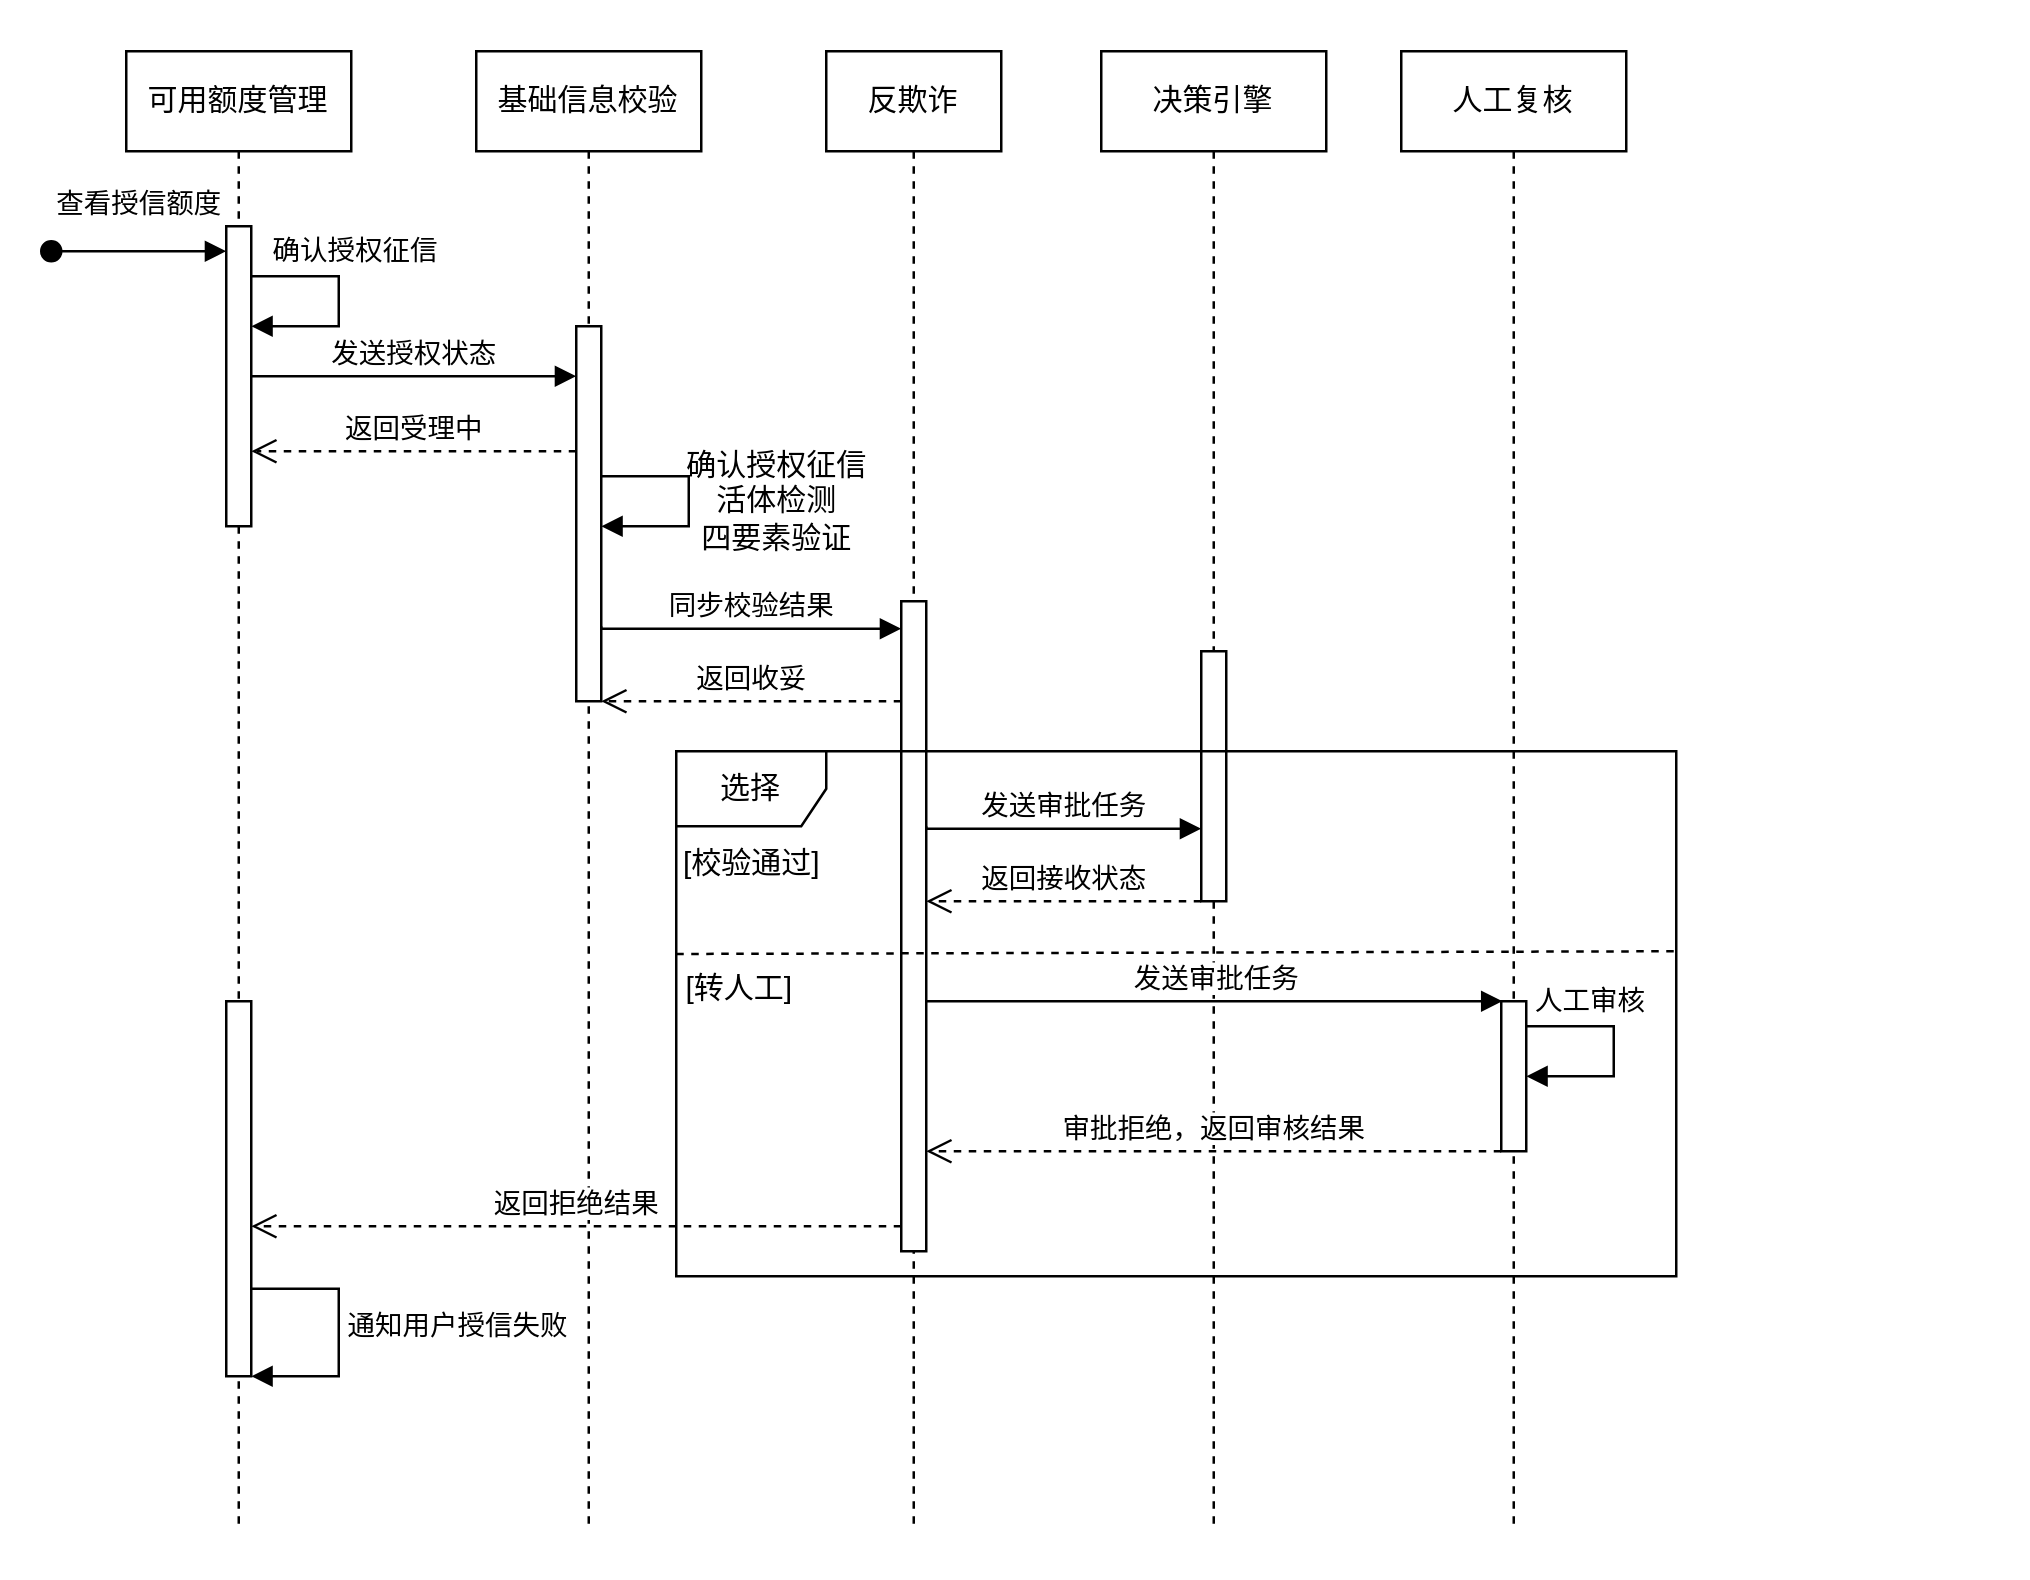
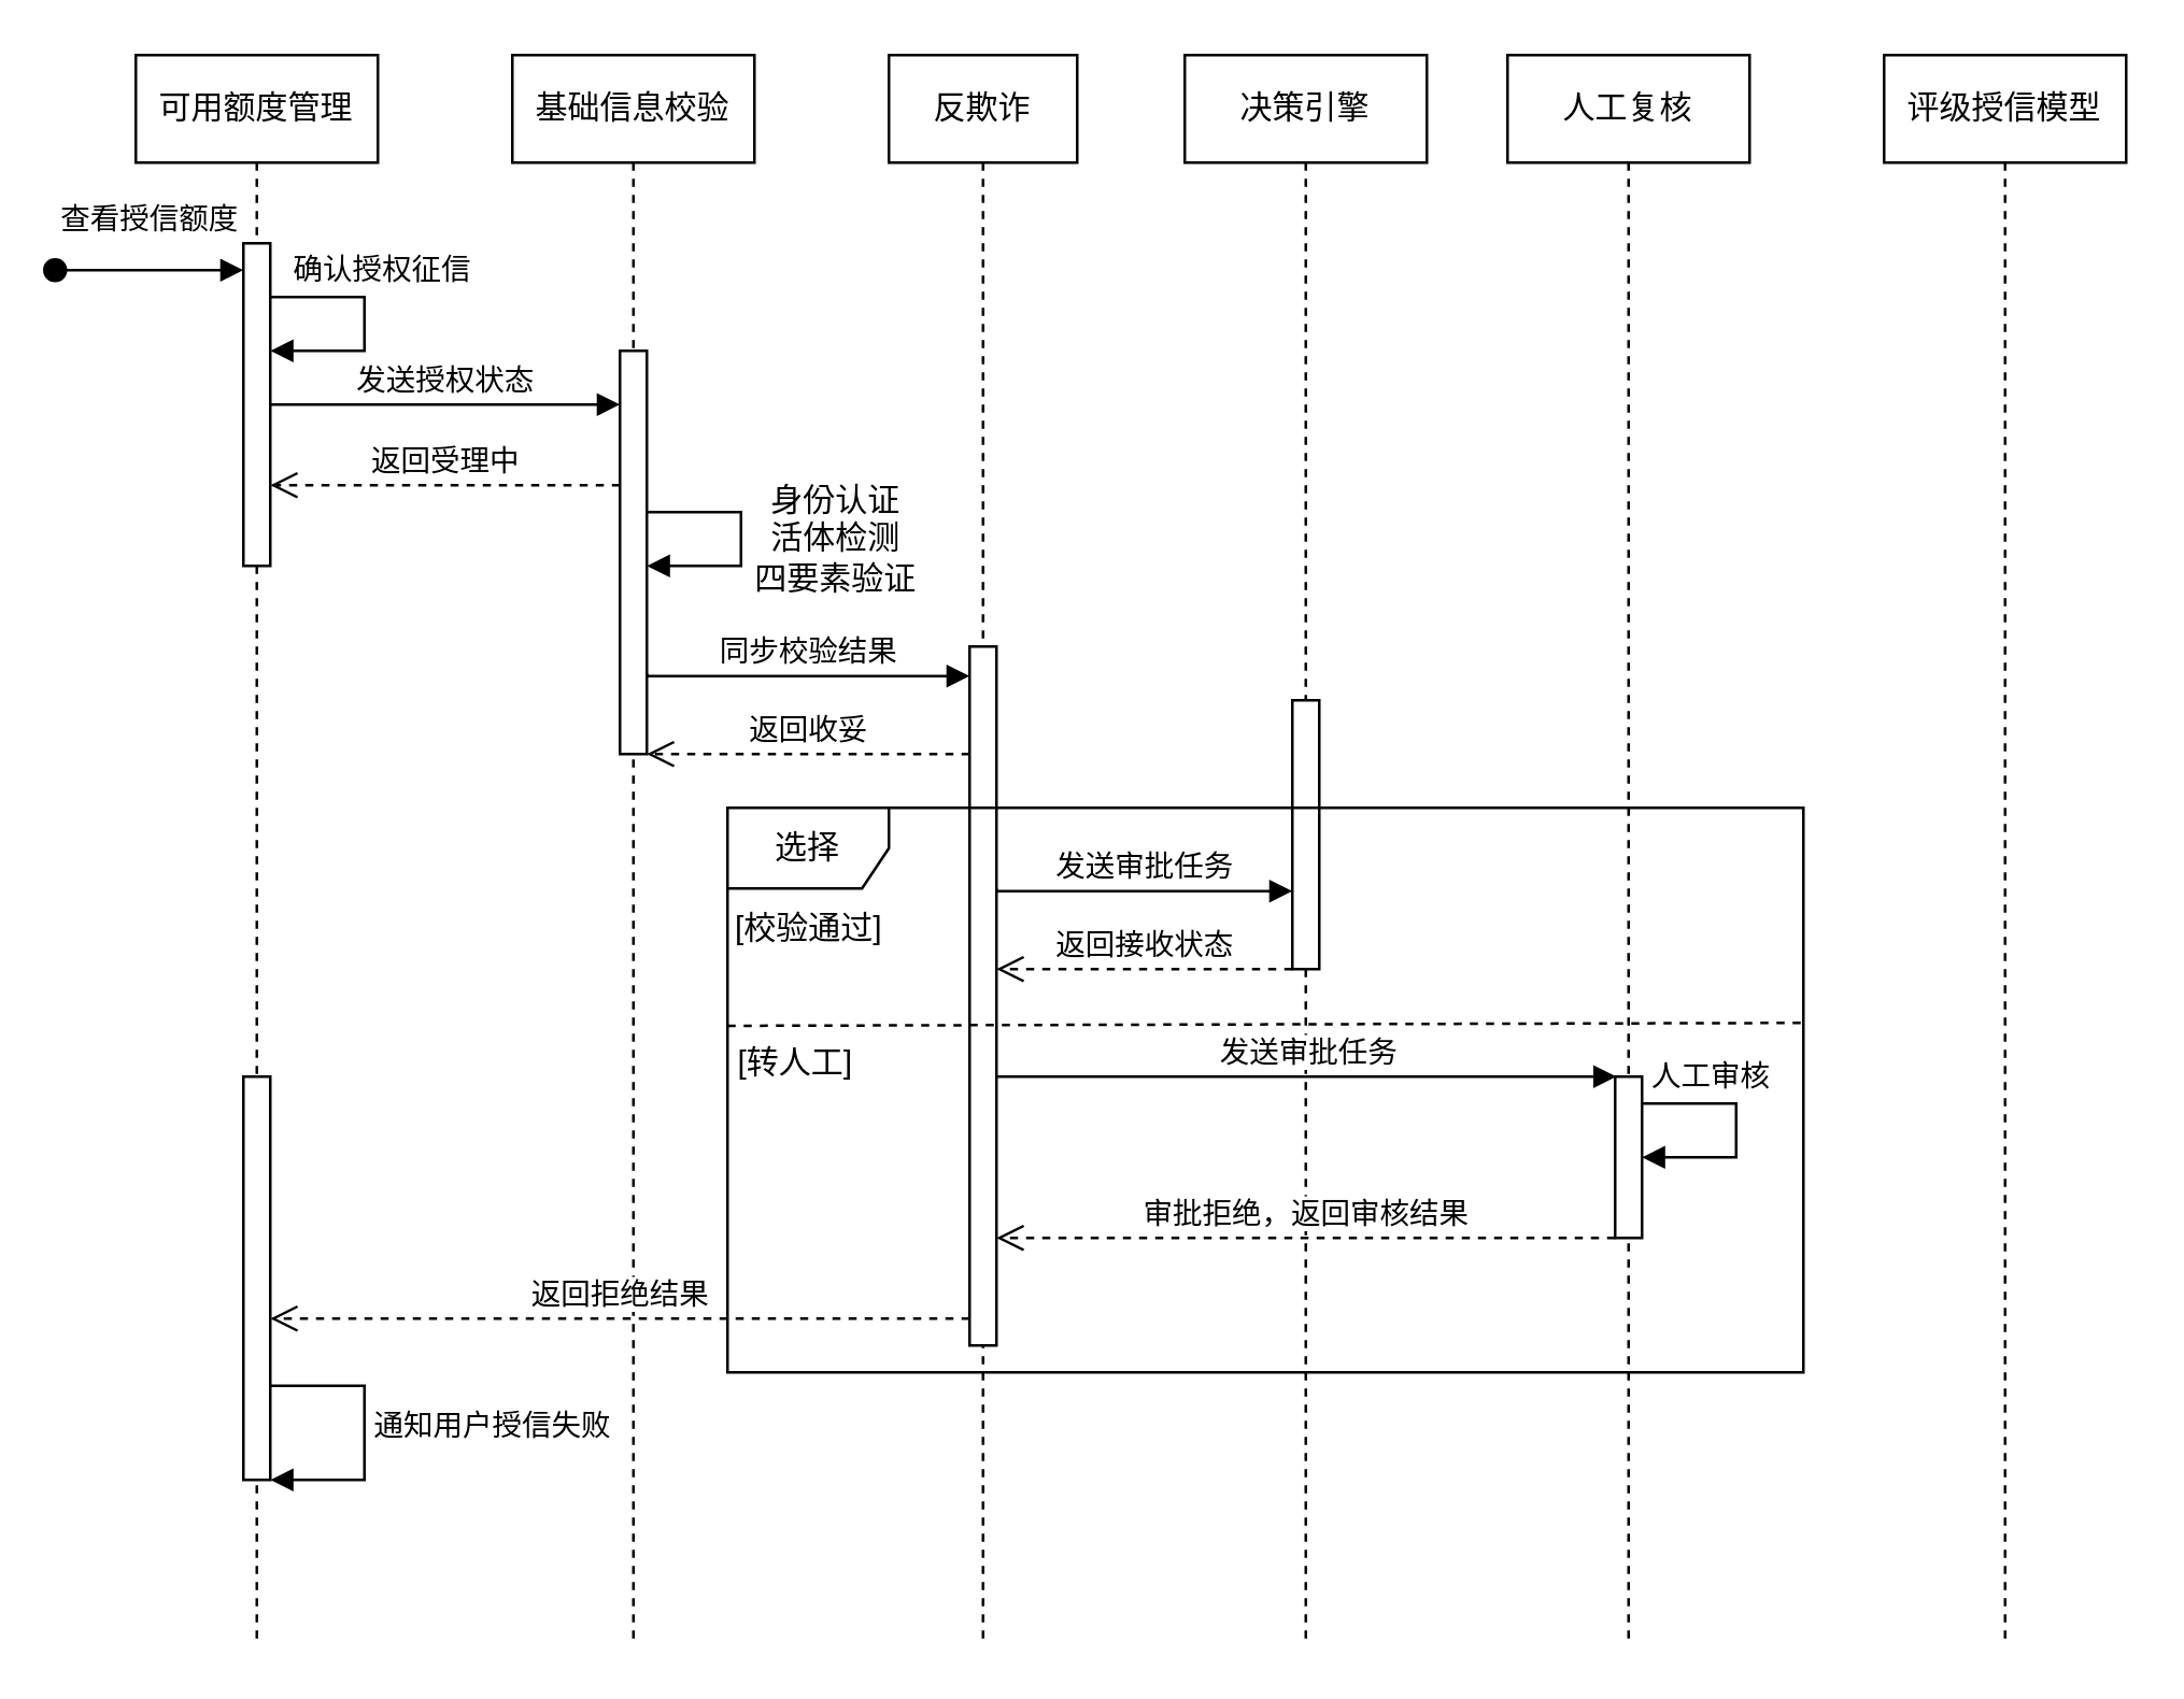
  <mxCell id="0" />
  <mxCell id="1" parent="0" />
  <mxCell id="2" value="可用额度管理" style="shape=umlLifeline;perimeter=lifelinePerimeter;whiteSpace=wrap;html=1;container=1;dropTarget=0;collapsible=0;recursiveResize=0;outlineConnect=0;portConstraint=eastwest;newEdgeStyle={&quot;edgeStyle&quot;:&quot;elbowEdgeStyle&quot;,&quot;elbow&quot;:&quot;vertical&quot;,&quot;curved&quot;:0,&quot;rounded&quot;:0};" vertex="1" parent="1"><mxGeometry x="50" y="20" width="90" height="590" as="geometry" /></mxCell>
  <mxCell id="3" value="" style="html=1;points=[];perimeter=orthogonalPerimeter;outlineConnect=0;targetShapes=umlLifeline;portConstraint=eastwest;newEdgeStyle={&quot;edgeStyle&quot;:&quot;elbowEdgeStyle&quot;,&quot;elbow&quot;:&quot;vertical&quot;,&quot;curved&quot;:0,&quot;rounded&quot;:0};" vertex="1" parent="2"><mxGeometry x="40" y="70" width="10" height="120" as="geometry" /></mxCell>
  <mxCell id="4" value="确认授权征信" style="html=1;align=left;spacingLeft=2;endArrow=block;rounded=0;edgeStyle=orthogonalEdgeStyle;curved=0;rounded=0;" edge="1" parent="2" source="3" target="3"><mxGeometry x="-0.889" y="10" relative="1" as="geometry"><mxPoint x="60" y="90" as="sourcePoint" /><Array as="points"><mxPoint x="85" y="90" /><mxPoint x="85" y="110" /></Array><mxPoint x="60" y="120" as="targetPoint" /><mxPoint as="offset" /></mxGeometry></mxCell>
  <mxCell id="5" value="" style="html=1;points=[];perimeter=orthogonalPerimeter;outlineConnect=0;targetShapes=umlLifeline;portConstraint=eastwest;newEdgeStyle={&quot;edgeStyle&quot;:&quot;elbowEdgeStyle&quot;,&quot;elbow&quot;:&quot;vertical&quot;,&quot;curved&quot;:0,&quot;rounded&quot;:0};" vertex="1" parent="2"><mxGeometry x="40" y="380" width="10" height="150" as="geometry" /></mxCell>
  <mxCell id="6" value="通知用户授信失败" style="html=1;align=left;spacingLeft=2;endArrow=block;rounded=0;edgeStyle=orthogonalEdgeStyle;curved=0;rounded=0;" edge="1" parent="2" target="5"><mxGeometry x="-0.048" relative="1" as="geometry"><mxPoint x="50" y="495" as="sourcePoint" /><Array as="points"><mxPoint x="85" y="495" /><mxPoint x="85" y="530" /></Array><mxPoint x="50" y="515" as="targetPoint" /><mxPoint as="offset" /></mxGeometry></mxCell>
  <mxCell id="7" value="查看授信额度" style="html=1;verticalAlign=bottom;startArrow=oval;startFill=1;endArrow=block;startSize=8;edgeStyle=elbowEdgeStyle;elbow=vertical;curved=0;rounded=0;" edge="1" parent="1" target="3"><mxGeometry y="10" width="60" relative="1" as="geometry"><mxPoint x="20" y="100" as="sourcePoint" /><mxPoint x="100" y="100" as="targetPoint" /><mxPoint as="offset" /></mxGeometry></mxCell>
  <mxCell id="8" value="基础信息校验" style="shape=umlLifeline;perimeter=lifelinePerimeter;whiteSpace=wrap;html=1;container=1;dropTarget=0;collapsible=0;recursiveResize=0;outlineConnect=0;portConstraint=eastwest;newEdgeStyle={&quot;edgeStyle&quot;:&quot;elbowEdgeStyle&quot;,&quot;elbow&quot;:&quot;vertical&quot;,&quot;curved&quot;:0,&quot;rounded&quot;:0};" vertex="1" parent="1"><mxGeometry x="190" y="20" width="90" height="590" as="geometry" /></mxCell>
  <mxCell id="9" value="" style="html=1;points=[];perimeter=orthogonalPerimeter;outlineConnect=0;targetShapes=umlLifeline;portConstraint=eastwest;newEdgeStyle={&quot;edgeStyle&quot;:&quot;elbowEdgeStyle&quot;,&quot;elbow&quot;:&quot;vertical&quot;,&quot;curved&quot;:0,&quot;rounded&quot;:0};" vertex="1" parent="8"><mxGeometry x="40" y="110" width="10" height="150" as="geometry" /></mxCell>
  <mxCell id="10" value="" style="html=1;align=left;spacingLeft=2;endArrow=block;rounded=0;edgeStyle=orthogonalEdgeStyle;curved=0;rounded=0;" edge="1" parent="8"><mxGeometry x="-0.889" y="10" relative="1" as="geometry"><mxPoint x="50" y="170" as="sourcePoint" /><Array as="points"><mxPoint x="85" y="170" /><mxPoint x="85" y="190" /></Array><mxPoint x="50" y="190" as="targetPoint" /><mxPoint as="offset" /></mxGeometry></mxCell>
  <mxCell id="11" value="发送授权状态" style="html=1;verticalAlign=bottom;endArrow=block;edgeStyle=elbowEdgeStyle;elbow=vertical;curved=0;rounded=0;" edge="1" parent="1"><mxGeometry width="80" relative="1" as="geometry"><mxPoint x="100" y="150" as="sourcePoint" /><mxPoint x="230" y="150.5" as="targetPoint" /><mxPoint as="offset" /></mxGeometry></mxCell>
  <mxCell id="12" value="返回受理中" style="html=1;verticalAlign=bottom;endArrow=open;dashed=1;endSize=8;edgeStyle=elbowEdgeStyle;elbow=vertical;curved=0;rounded=0;" edge="1" parent="1"><mxGeometry relative="1" as="geometry"><mxPoint x="230" y="180" as="sourcePoint" /><mxPoint x="100" y="180" as="targetPoint" /></mxGeometry></mxCell>
  <mxCell id="13" value="反欺诈" style="shape=umlLifeline;perimeter=lifelinePerimeter;whiteSpace=wrap;html=1;container=1;dropTarget=0;collapsible=0;recursiveResize=0;outlineConnect=0;portConstraint=eastwest;newEdgeStyle={&quot;edgeStyle&quot;:&quot;elbowEdgeStyle&quot;,&quot;elbow&quot;:&quot;vertical&quot;,&quot;curved&quot;:0,&quot;rounded&quot;:0};" vertex="1" parent="1"><mxGeometry x="330" y="20" width="70" height="590" as="geometry" /></mxCell>
  <mxCell id="14" value="" style="html=1;points=[];perimeter=orthogonalPerimeter;outlineConnect=0;targetShapes=umlLifeline;portConstraint=eastwest;newEdgeStyle={&quot;edgeStyle&quot;:&quot;elbowEdgeStyle&quot;,&quot;elbow&quot;:&quot;vertical&quot;,&quot;curved&quot;:0,&quot;rounded&quot;:0};" vertex="1" parent="13"><mxGeometry x="30" y="220" width="10" height="260" as="geometry" /></mxCell>
  <mxCell id="15" value="同步校验结果" style="html=1;verticalAlign=bottom;endArrow=block;edgeStyle=elbowEdgeStyle;elbow=vertical;curved=0;rounded=0;" edge="1" parent="1"><mxGeometry width="80" relative="1" as="geometry"><mxPoint x="240" y="250" as="sourcePoint" /><mxPoint x="360" y="251" as="targetPoint" /><mxPoint as="offset" /></mxGeometry></mxCell>
  <mxCell id="16" value="返回收妥" style="html=1;verticalAlign=bottom;endArrow=open;dashed=1;endSize=8;edgeStyle=elbowEdgeStyle;elbow=vertical;curved=0;rounded=0;" edge="1" parent="1"><mxGeometry relative="1" as="geometry"><mxPoint x="360" y="280" as="sourcePoint" /><mxPoint x="240" y="280" as="targetPoint" /></mxGeometry></mxCell>
  <mxCell id="17" value="决策引擎" style="shape=umlLifeline;perimeter=lifelinePerimeter;whiteSpace=wrap;html=1;container=1;dropTarget=0;collapsible=0;recursiveResize=0;outlineConnect=0;portConstraint=eastwest;newEdgeStyle={&quot;edgeStyle&quot;:&quot;elbowEdgeStyle&quot;,&quot;elbow&quot;:&quot;vertical&quot;,&quot;curved&quot;:0,&quot;rounded&quot;:0};" vertex="1" parent="1"><mxGeometry x="440" y="20" width="90" height="590" as="geometry" /></mxCell>
  <mxCell id="18" value="" style="html=1;points=[];perimeter=orthogonalPerimeter;outlineConnect=0;targetShapes=umlLifeline;portConstraint=eastwest;newEdgeStyle={&quot;edgeStyle&quot;:&quot;elbowEdgeStyle&quot;,&quot;elbow&quot;:&quot;vertical&quot;,&quot;curved&quot;:0,&quot;rounded&quot;:0};" vertex="1" parent="17"><mxGeometry x="40" y="240" width="10" height="100" as="geometry" /></mxCell>
  <mxCell id="19" value="人工复核" style="shape=umlLifeline;perimeter=lifelinePerimeter;whiteSpace=wrap;html=1;container=1;dropTarget=0;collapsible=0;recursiveResize=0;outlineConnect=0;portConstraint=eastwest;newEdgeStyle={&quot;edgeStyle&quot;:&quot;elbowEdgeStyle&quot;,&quot;elbow&quot;:&quot;vertical&quot;,&quot;curved&quot;:0,&quot;rounded&quot;:0};" vertex="1" parent="1"><mxGeometry x="560" y="20" width="90" height="590" as="geometry" /></mxCell>
  <mxCell id="20" value="" style="html=1;points=[];perimeter=orthogonalPerimeter;outlineConnect=0;targetShapes=umlLifeline;portConstraint=eastwest;newEdgeStyle={&quot;edgeStyle&quot;:&quot;elbowEdgeStyle&quot;,&quot;elbow&quot;:&quot;vertical&quot;,&quot;curved&quot;:0,&quot;rounded&quot;:0};" vertex="1" parent="19"><mxGeometry x="40" y="380" width="10" height="60" as="geometry" /></mxCell>
- <mxCell id="21" value="确认授权征信&lt;br&gt;活体检测&lt;br&gt;四要素验证&lt;br&gt;" style="text;html=1;align=center;verticalAlign=middle;resizable=0;points=[];autosize=1;strokeColor=none;fillColor=none;" vertex="1" parent="1"><mxGeometry x="270" y="170" width="80" height="60" as="geometry" /></mxCell>
+ <mxCell id="21" value="身份认证&lt;br&gt;活体检测&lt;br&gt;四要素验证&lt;br&gt;" style="text;html=1;align=center;verticalAlign=middle;resizable=0;points=[];autosize=1;strokeColor=none;fillColor=none;" vertex="1" parent="1"><mxGeometry x="270" y="170" width="80" height="60" as="geometry" /></mxCell>
  <mxCell id="22" value="选择" style="shape=umlFrame;whiteSpace=wrap;html=1;pointerEvents=0;" vertex="1" parent="1"><mxGeometry x="270" y="300" width="400" height="210" as="geometry" /></mxCell>
  <mxCell id="23" value="" style="endArrow=none;dashed=1;html=1;rounded=0;strokeWidth=1;" edge="1" parent="1"><mxGeometry width="50" height="50" relative="1" as="geometry"><mxPoint x="270" y="381.09" as="sourcePoint" /><mxPoint x="670" y="380" as="targetPoint" /></mxGeometry></mxCell>
  <mxCell id="24" value="[校验通过]" style="text;html=1;align=center;verticalAlign=middle;resizable=0;points=[];autosize=1;strokeColor=none;fillColor=none;" vertex="1" parent="1"><mxGeometry x="260" y="330" width="80" height="30" as="geometry" /></mxCell>
  <mxCell id="25" value="[转人工]" style="text;html=1;align=center;verticalAlign=middle;resizable=0;points=[];autosize=1;strokeColor=none;fillColor=none;" vertex="1" parent="1"><mxGeometry x="260" y="380" width="70" height="30" as="geometry" /></mxCell>
  <mxCell id="26" value="发送审批任务" style="html=1;verticalAlign=bottom;endArrow=block;edgeStyle=elbowEdgeStyle;elbow=vertical;curved=0;rounded=0;" edge="1" parent="1"><mxGeometry width="80" relative="1" as="geometry"><mxPoint x="370" y="330" as="sourcePoint" /><mxPoint x="480" y="331" as="targetPoint" /><mxPoint as="offset" /></mxGeometry></mxCell>
  <mxCell id="27" value="返回接收状态" style="html=1;verticalAlign=bottom;endArrow=open;dashed=1;endSize=8;edgeStyle=elbowEdgeStyle;elbow=vertical;curved=0;rounded=0;" edge="1" parent="1"><mxGeometry relative="1" as="geometry"><mxPoint x="480" y="360" as="sourcePoint" /><mxPoint x="370" y="360" as="targetPoint" /></mxGeometry></mxCell>
  <mxCell id="28" value="发送审批任务" style="html=1;verticalAlign=bottom;endArrow=block;edgeStyle=elbowEdgeStyle;elbow=vertical;curved=0;rounded=0;" edge="1" parent="1"><mxGeometry width="80" relative="1" as="geometry"><mxPoint x="369.5" y="400" as="sourcePoint" /><mxPoint x="600.5" y="400" as="targetPoint" /><mxPoint as="offset" /></mxGeometry></mxCell>
  <mxCell id="29" value="人工审核" style="html=1;align=left;spacingLeft=2;endArrow=block;rounded=0;edgeStyle=orthogonalEdgeStyle;curved=0;rounded=0;" edge="1" parent="1"><mxGeometry x="-1" y="10" relative="1" as="geometry"><mxPoint x="610" y="410" as="sourcePoint" /><Array as="points"><mxPoint x="645" y="410" /><mxPoint x="645" y="430" /></Array><mxPoint x="610" y="430" as="targetPoint" /><mxPoint as="offset" /></mxGeometry></mxCell>
  <mxCell id="30" value="审批拒绝，返回审核结果" style="html=1;verticalAlign=bottom;endArrow=open;dashed=1;endSize=8;edgeStyle=elbowEdgeStyle;elbow=vertical;curved=0;rounded=0;" edge="1" parent="1"><mxGeometry relative="1" as="geometry"><mxPoint x="600" y="460" as="sourcePoint" /><mxPoint x="370" y="460" as="targetPoint" /></mxGeometry></mxCell>
+ <mxCell id="31" value="评级授信模型" style="shape=umlLifeline;perimeter=lifelinePerimeter;whiteSpace=wrap;html=1;container=1;dropTarget=0;collapsible=0;recursiveResize=0;outlineConnect=0;portConstraint=eastwest;newEdgeStyle={&quot;edgeStyle&quot;:&quot;elbowEdgeStyle&quot;,&quot;elbow&quot;:&quot;vertical&quot;,&quot;curved&quot;:0,&quot;rounded&quot;:0};" vertex="1" parent="1"><mxGeometry x="700" y="20" width="90" height="590" as="geometry" /></mxCell>
  <mxCell id="32" value="返回拒绝结果" style="html=1;verticalAlign=bottom;endArrow=open;dashed=1;endSize=8;edgeStyle=elbowEdgeStyle;elbow=vertical;curved=0;rounded=0;" edge="1" parent="1" source="14"><mxGeometry relative="1" as="geometry"><mxPoint x="330" y="490" as="sourcePoint" /><mxPoint x="100" y="490" as="targetPoint" /></mxGeometry></mxCell>
